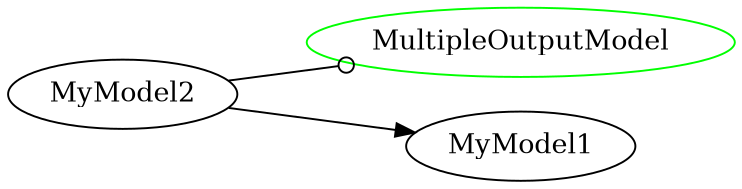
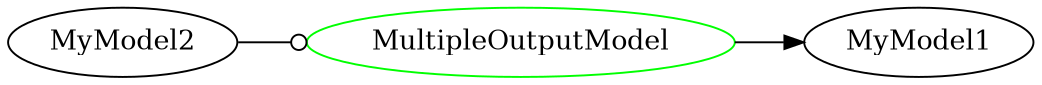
  digraph {
    rankdir=LR
    splines=true
    n1 [color=green label=MultipleOutputModel]
    n2 [label=MyModel1]
    n3 [label=MyModel2]
-   n3 -> n2
+   n1 -> n2
    n3 -> n1 [arrowhead=odot]
  }
